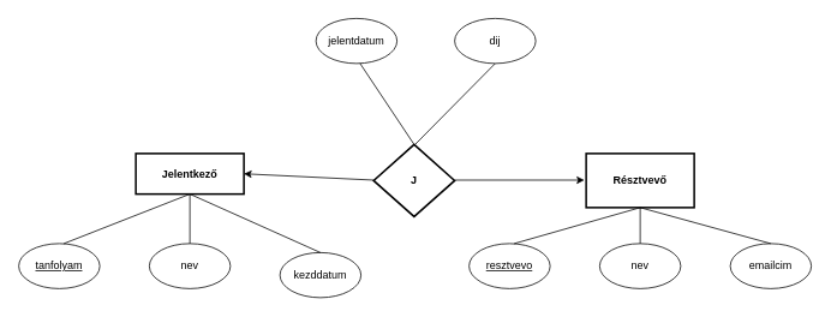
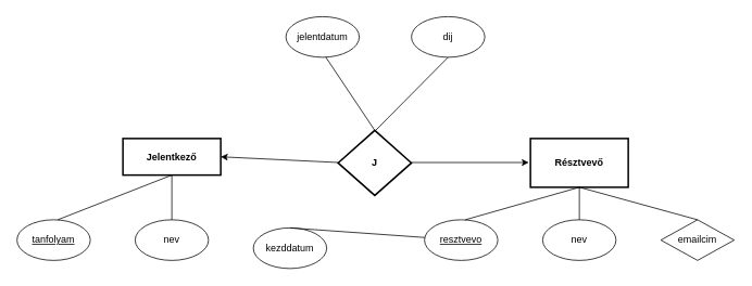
  <mxCell id="0" />
  <mxCell id="1" parent="0" />
  <mxCell id="2" value="&lt;b&gt;Résztvevő&lt;/b&gt;" style="rounded=0;whiteSpace=wrap;html=1;strokeWidth=2;" vertex="1" parent="1"><mxGeometry x="650" y="170" width="120" height="60" as="geometry" /></mxCell>
  <mxCell id="3" value="&lt;b&gt;Jelentkező&lt;/b&gt;" style="rounded=0;whiteSpace=wrap;html=1;strokeWidth=2;" vertex="1" parent="1"><mxGeometry x="150" y="170" width="120" height="45" as="geometry" /></mxCell>
  <mxCell id="4" value="&lt;b&gt;J&lt;/b&gt;" style="rhombus;whiteSpace=wrap;html=1;strokeWidth=2;" vertex="1" parent="1"><mxGeometry x="414" y="160" width="90" height="80" as="geometry" /></mxCell>
  <mxCell id="5" value="&lt;u&gt;tanfolyam&lt;/u&gt;" style="ellipse;whiteSpace=wrap;html=1;" vertex="1" parent="1"><mxGeometry x="20" y="270" width="90" height="50" as="geometry" /></mxCell>
  <mxCell id="6" value="kezddatum" style="ellipse;whiteSpace=wrap;html=1;" vertex="1" parent="1"><mxGeometry x="310" y="280" width="90" height="50" as="geometry" /></mxCell>
  <mxCell id="7" value="nev" style="ellipse;whiteSpace=wrap;html=1;" vertex="1" parent="1"><mxGeometry x="165" y="270" width="90" height="50" as="geometry" /></mxCell>
  <mxCell id="8" value="" style="endArrow=none;html=1;rounded=0;entryX=0.5;entryY=1;entryDx=0;entryDy=0;" edge="1" parent="1" target="3"><mxGeometry width="50" height="50" relative="1" as="geometry"><mxPoint x="70" y="270" as="sourcePoint" /><mxPoint x="120" y="220" as="targetPoint" /></mxGeometry></mxCell>
- <mxCell id="9" value="" style="endArrow=none;html=1;rounded=0;entryX=0.5;entryY=1;entryDx=0;entryDy=0;exitX=0.5;exitY=0;exitDx=0;exitDy=0;" edge="1" parent="1" source="6" target="3"><mxGeometry width="50" height="50" relative="1" as="geometry"><mxPoint x="300" y="250" as="sourcePoint" /><mxPoint x="440" y="210" as="targetPoint" /></mxGeometry></mxCell>
+ <mxCell id="9" value="" style="endArrow=none;html=1;rounded=0;exitX=0.5;exitY=0;exitDx=0;exitDy=0;" edge="1" parent="1" source="6" target="11"><mxGeometry width="50" height="50" relative="1" as="geometry"><mxPoint x="300" y="250" as="sourcePoint" /><mxPoint x="440" y="210" as="targetPoint" /></mxGeometry></mxCell>
  <mxCell id="10" value="" style="endArrow=none;html=1;rounded=0;entryX=0.5;entryY=1;entryDx=0;entryDy=0;exitX=0.5;exitY=0;exitDx=0;exitDy=0;" edge="1" parent="1" source="7" target="3"><mxGeometry width="50" height="50" relative="1" as="geometry"><mxPoint x="194" y="270" as="sourcePoint" /><mxPoint x="414" y="220" as="targetPoint" /></mxGeometry></mxCell>
  <mxCell id="11" value="&lt;u&gt;resztvevo&lt;/u&gt;" style="ellipse;whiteSpace=wrap;html=1;" vertex="1" parent="1"><mxGeometry x="520" y="270" width="90" height="50" as="geometry" /></mxCell>
- <mxCell id="12" value="emailcim" style="ellipse;whiteSpace=wrap;html=1;" vertex="1" parent="1"><mxGeometry x="810" y="270" width="90" height="50" as="geometry" /></mxCell>
+ <mxCell id="12" value="emailcim" style="rhombus;whiteSpace=wrap;html=1;" vertex="1" parent="1"><mxGeometry x="810" y="270" width="90" height="50" as="geometry" /></mxCell>
  <mxCell id="13" value="nev" style="ellipse;whiteSpace=wrap;html=1;" vertex="1" parent="1"><mxGeometry x="665" y="270" width="90" height="50" as="geometry" /></mxCell>
  <mxCell id="14" value="" style="endArrow=none;html=1;rounded=0;entryX=0.5;entryY=1;entryDx=0;entryDy=0;" edge="1" parent="1"><mxGeometry width="50" height="50" relative="1" as="geometry"><mxPoint x="570" y="270" as="sourcePoint" /><mxPoint x="710" y="230" as="targetPoint" /></mxGeometry></mxCell>
  <mxCell id="15" value="" style="endArrow=none;html=1;rounded=0;entryX=0.5;entryY=1;entryDx=0;entryDy=0;exitX=0.5;exitY=0;exitDx=0;exitDy=0;" edge="1" parent="1" source="12"><mxGeometry width="50" height="50" relative="1" as="geometry"><mxPoint x="800" y="250" as="sourcePoint" /><mxPoint x="710" y="230" as="targetPoint" /></mxGeometry></mxCell>
  <mxCell id="16" value="" style="endArrow=none;html=1;rounded=0;entryX=0.5;entryY=1;entryDx=0;entryDy=0;exitX=0.5;exitY=0;exitDx=0;exitDy=0;" edge="1" parent="1" source="13"><mxGeometry width="50" height="50" relative="1" as="geometry"><mxPoint x="694" y="270" as="sourcePoint" /><mxPoint x="710" y="230" as="targetPoint" /></mxGeometry></mxCell>
  <mxCell id="17" value="dij" style="ellipse;whiteSpace=wrap;html=1;" vertex="1" parent="1"><mxGeometry x="504" y="20" width="90" height="50" as="geometry" /></mxCell>
  <mxCell id="18" value="jelentdatum" style="ellipse;whiteSpace=wrap;html=1;" vertex="1" parent="1"><mxGeometry x="350" y="20" width="90" height="50" as="geometry" /></mxCell>
  <mxCell id="19" value="" style="endArrow=none;html=1;rounded=0;entryX=0.5;entryY=1;entryDx=0;entryDy=0;" edge="1" parent="1" target="17"><mxGeometry width="50" height="50" relative="1" as="geometry"><mxPoint x="460" y="160" as="sourcePoint" /><mxPoint x="510" y="110" as="targetPoint" /></mxGeometry></mxCell>
  <mxCell id="20" value="" style="endArrow=none;html=1;rounded=0;entryX=0.5;entryY=1;entryDx=0;entryDy=0;exitX=0.5;exitY=0;exitDx=0;exitDy=0;" edge="1" parent="1" source="4"><mxGeometry width="50" height="50" relative="1" as="geometry"><mxPoint x="310" y="160" as="sourcePoint" /><mxPoint x="399" y="70" as="targetPoint" /></mxGeometry></mxCell>
  <mxCell id="21" value="" style="endArrow=classic;html=1;rounded=0;" edge="1" parent="1"><mxGeometry width="50" height="50" relative="1" as="geometry"><mxPoint x="504" y="199.5" as="sourcePoint" /><mxPoint x="648" y="199.5" as="targetPoint" /></mxGeometry></mxCell>
  <mxCell id="22" value="" style="endArrow=classic;html=1;rounded=0;entryX=1;entryY=0.5;entryDx=0;entryDy=0;" edge="1" parent="1" target="3"><mxGeometry width="50" height="50" relative="1" as="geometry"><mxPoint x="414" y="199.5" as="sourcePoint" /><mxPoint x="558" y="199.5" as="targetPoint" /></mxGeometry></mxCell>
